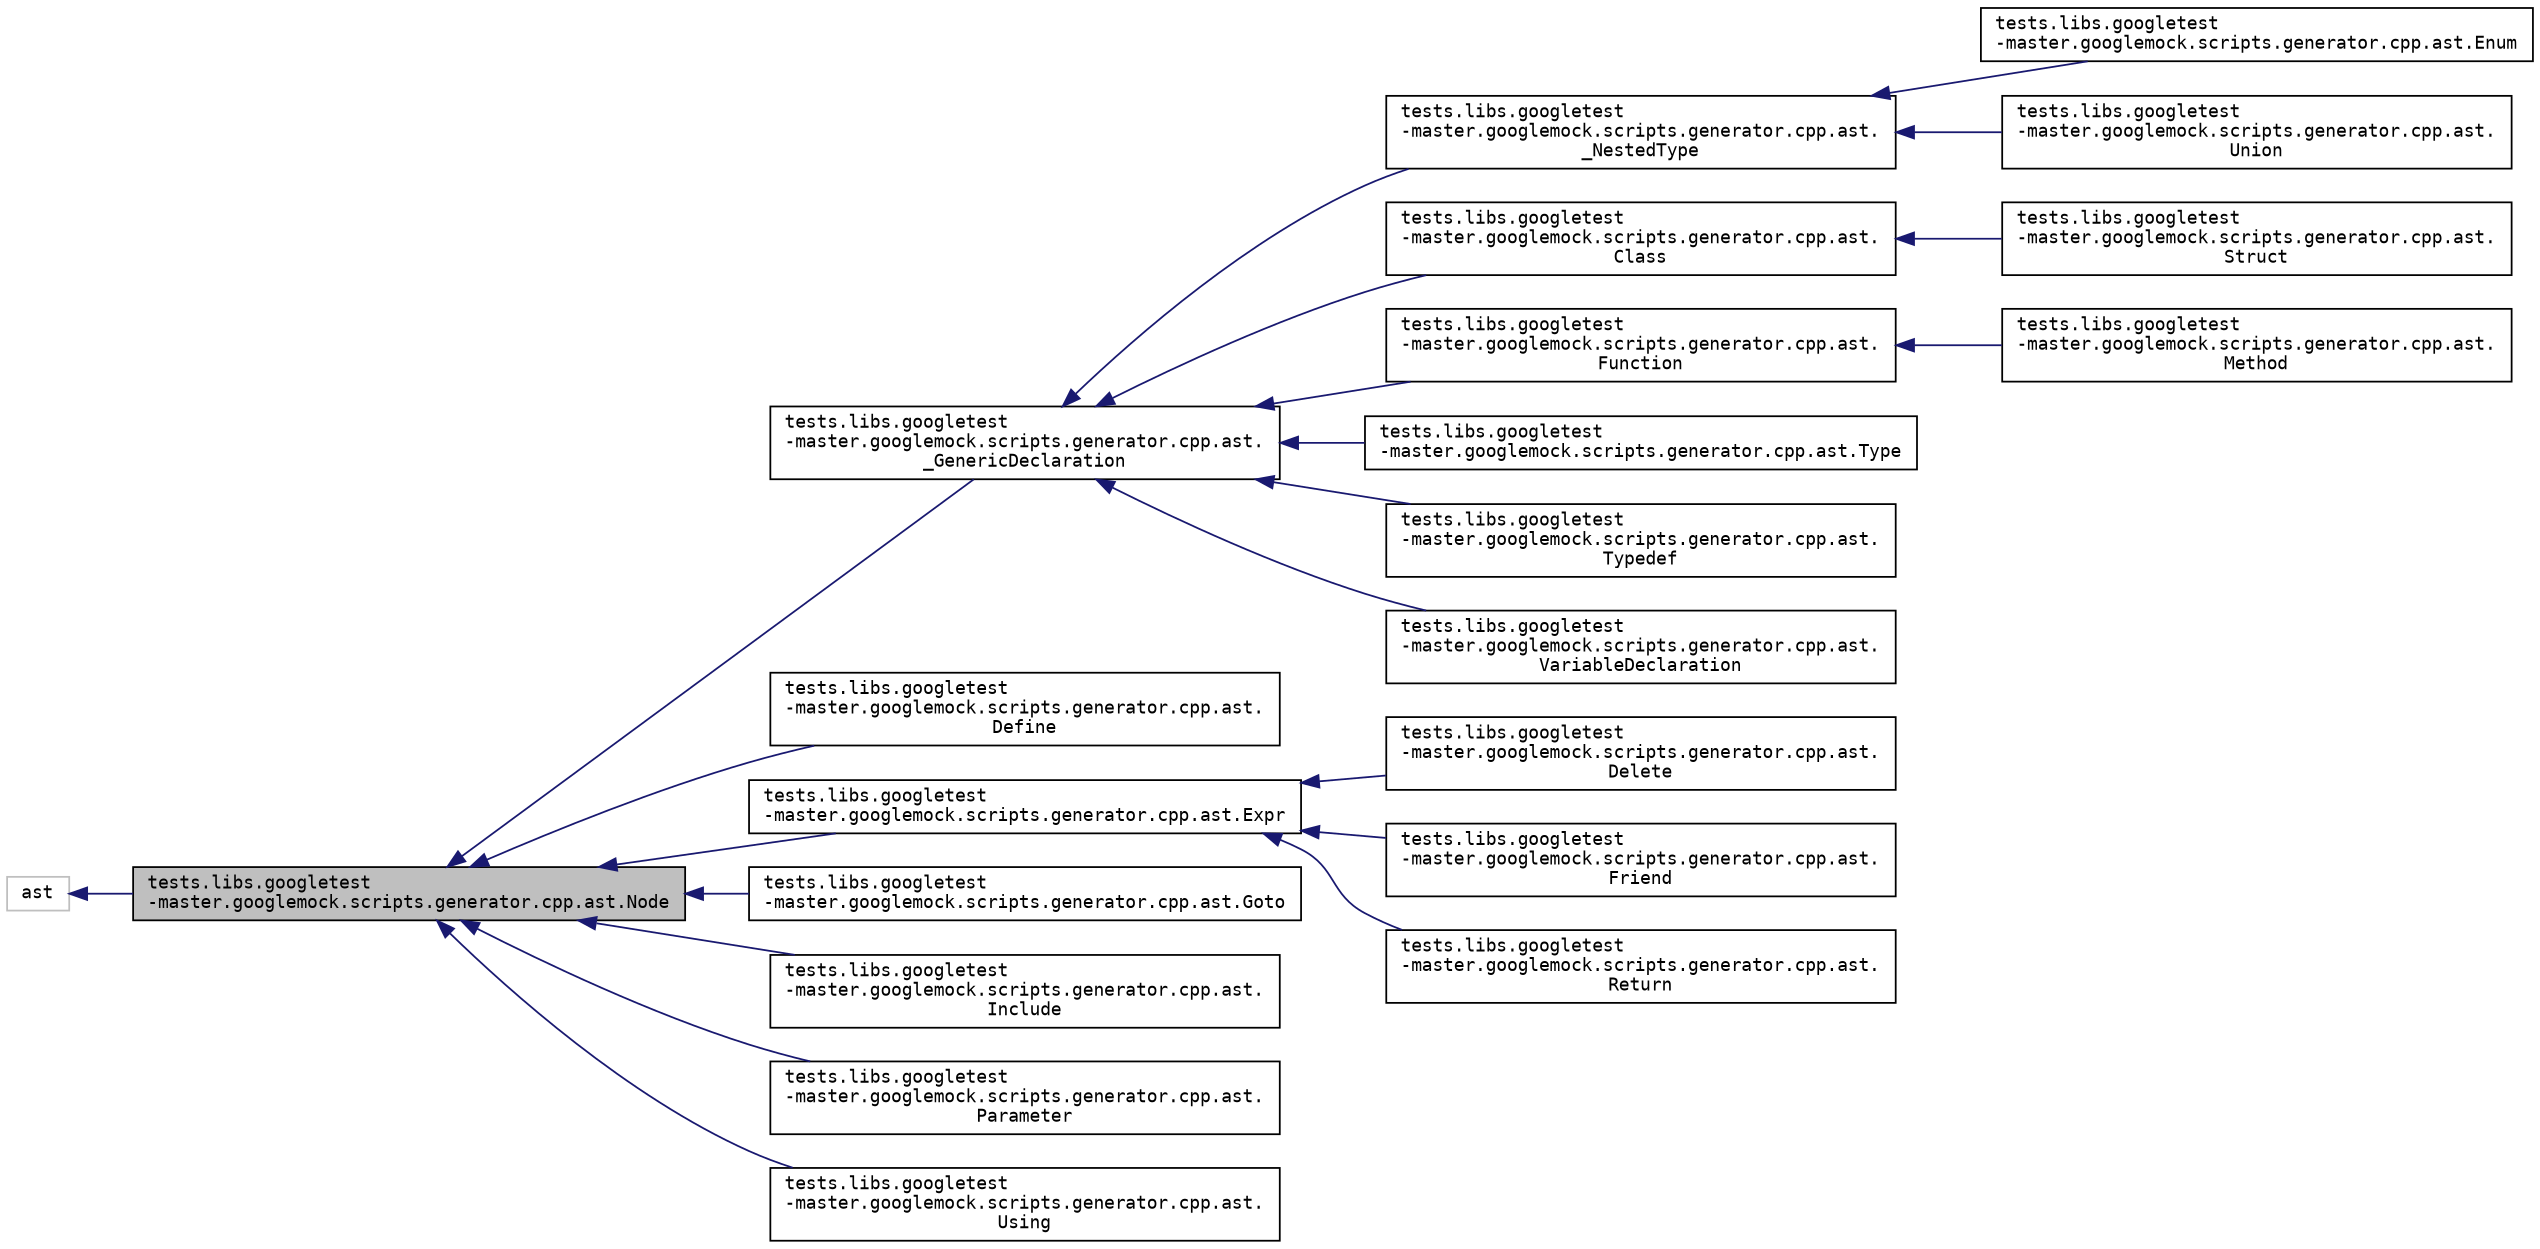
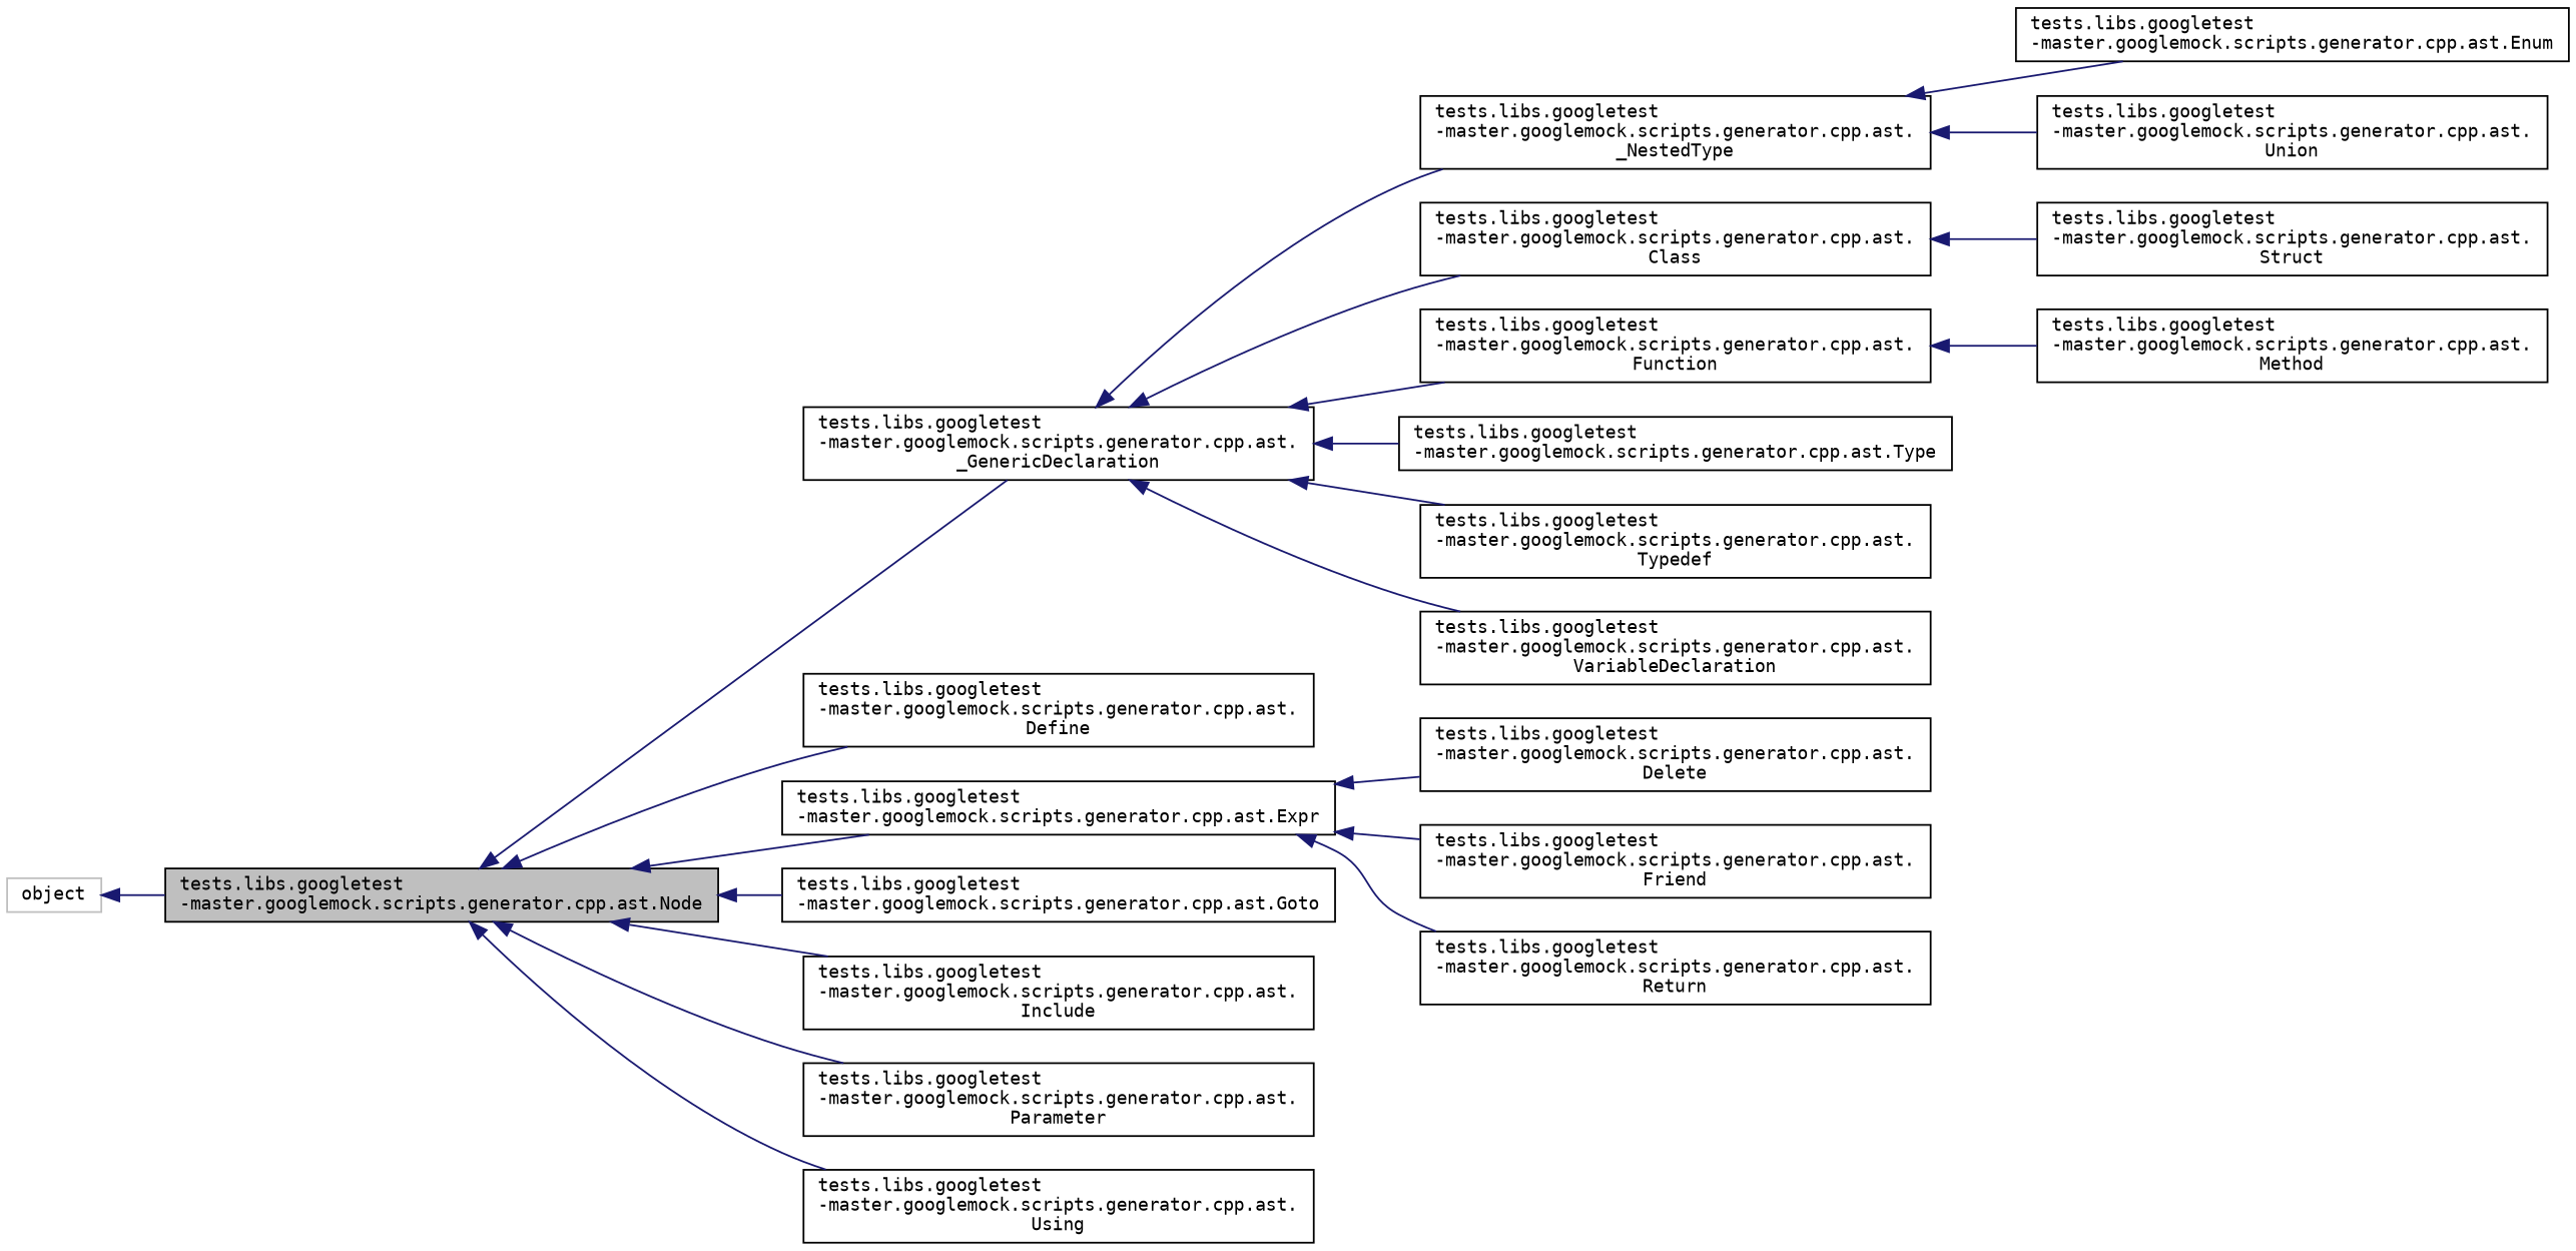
  digraph {
    rankdir=LR
    fontname="DejaVu Sans Mono"
    node [color=black fillcolor=white fontname="DejaVu Sans Mono" fontsize=10 shape=record style=filled]
    edge [color=midnightblue dir=back fontname="DejaVu Sans Mono" fontsize=10 labelfontname=Helvetica labelfontsize=10 style=solid]
    n1 [fillcolor=grey75 fontcolor=black height=0.2 label="tests.libs.googletest\l-master.googlemock.scripts.generator.cpp.ast.Node" width=0.4]
    n2 [height=0.2 label="tests.libs.googletest\l-master.googlemock.scripts.generator.cpp.ast.\l_GenericDeclaration" width=0.4]
    n3 [height=0.2 label="tests.libs.googletest\l-master.googlemock.scripts.generator.cpp.ast.\lDefine" width=0.4]
    n4 [height=0.2 label="tests.libs.googletest\l-master.googlemock.scripts.generator.cpp.ast.Expr" width=0.4]
    n5 [height=0.2 label="tests.libs.googletest\l-master.googlemock.scripts.generator.cpp.ast.Goto" width=0.4]
    n6 [height=0.2 label="tests.libs.googletest\l-master.googlemock.scripts.generator.cpp.ast.\lInclude" width=0.4]
    n7 [height=0.2 label="tests.libs.googletest\l-master.googlemock.scripts.generator.cpp.ast.\lParameter" width=0.4]
    n8 [height=0.2 label="tests.libs.googletest\l-master.googlemock.scripts.generator.cpp.ast.\lUsing" width=0.4]
-   n9 [color=grey75 height=0.2 label=ast width=0.4]
+   n9 [color=grey75 height=0.2 label=object width=0.4]
    n10 [height=0.2 label="tests.libs.googletest\l-master.googlemock.scripts.generator.cpp.ast.\l_NestedType" width=0.4]
    n11 [height=0.2 label="tests.libs.googletest\l-master.googlemock.scripts.generator.cpp.ast.\lClass" width=0.4]
    n12 [height=0.2 label="tests.libs.googletest\l-master.googlemock.scripts.generator.cpp.ast.\lFunction" width=0.4]
    n13 [height=0.2 label="tests.libs.googletest\l-master.googlemock.scripts.generator.cpp.ast.Type" width=0.4]
    n14 [height=0.2 label="tests.libs.googletest\l-master.googlemock.scripts.generator.cpp.ast.\lTypedef" width=0.4]
    n15 [height=0.2 label="tests.libs.googletest\l-master.googlemock.scripts.generator.cpp.ast.\lVariableDeclaration" width=0.4]
    n16 [height=0.2 label="tests.libs.googletest\l-master.googlemock.scripts.generator.cpp.ast.Enum" width=0.4]
    n17 [height=0.2 label="tests.libs.googletest\l-master.googlemock.scripts.generator.cpp.ast.\lUnion" width=0.4]
    n18 [height=0.2 label="tests.libs.googletest\l-master.googlemock.scripts.generator.cpp.ast.\lStruct" width=0.4]
    n19 [height=0.2 label="tests.libs.googletest\l-master.googlemock.scripts.generator.cpp.ast.\lMethod" width=0.4]
    n20 [height=0.2 label="tests.libs.googletest\l-master.googlemock.scripts.generator.cpp.ast.\lDelete" width=0.4]
    n21 [height=0.2 label="tests.libs.googletest\l-master.googlemock.scripts.generator.cpp.ast.\lFriend" width=0.4]
    n22 [height=0.2 label="tests.libs.googletest\l-master.googlemock.scripts.generator.cpp.ast.\lReturn" width=0.4]
    n1 -> n2
    n1 -> n3
    n1 -> n4
    n1 -> n5
    n1 -> n6
    n1 -> n7
    n1 -> n8
    n2 -> n10
    n2 -> n11
    n2 -> n12
    n2 -> n13
    n2 -> n14
    n2 -> n15
    n4 -> n20
    n4 -> n21
    n4 -> n22
    n9 -> n1
    n10 -> n16
    n10 -> n17
    n11 -> n18
    n12 -> n19
  }
